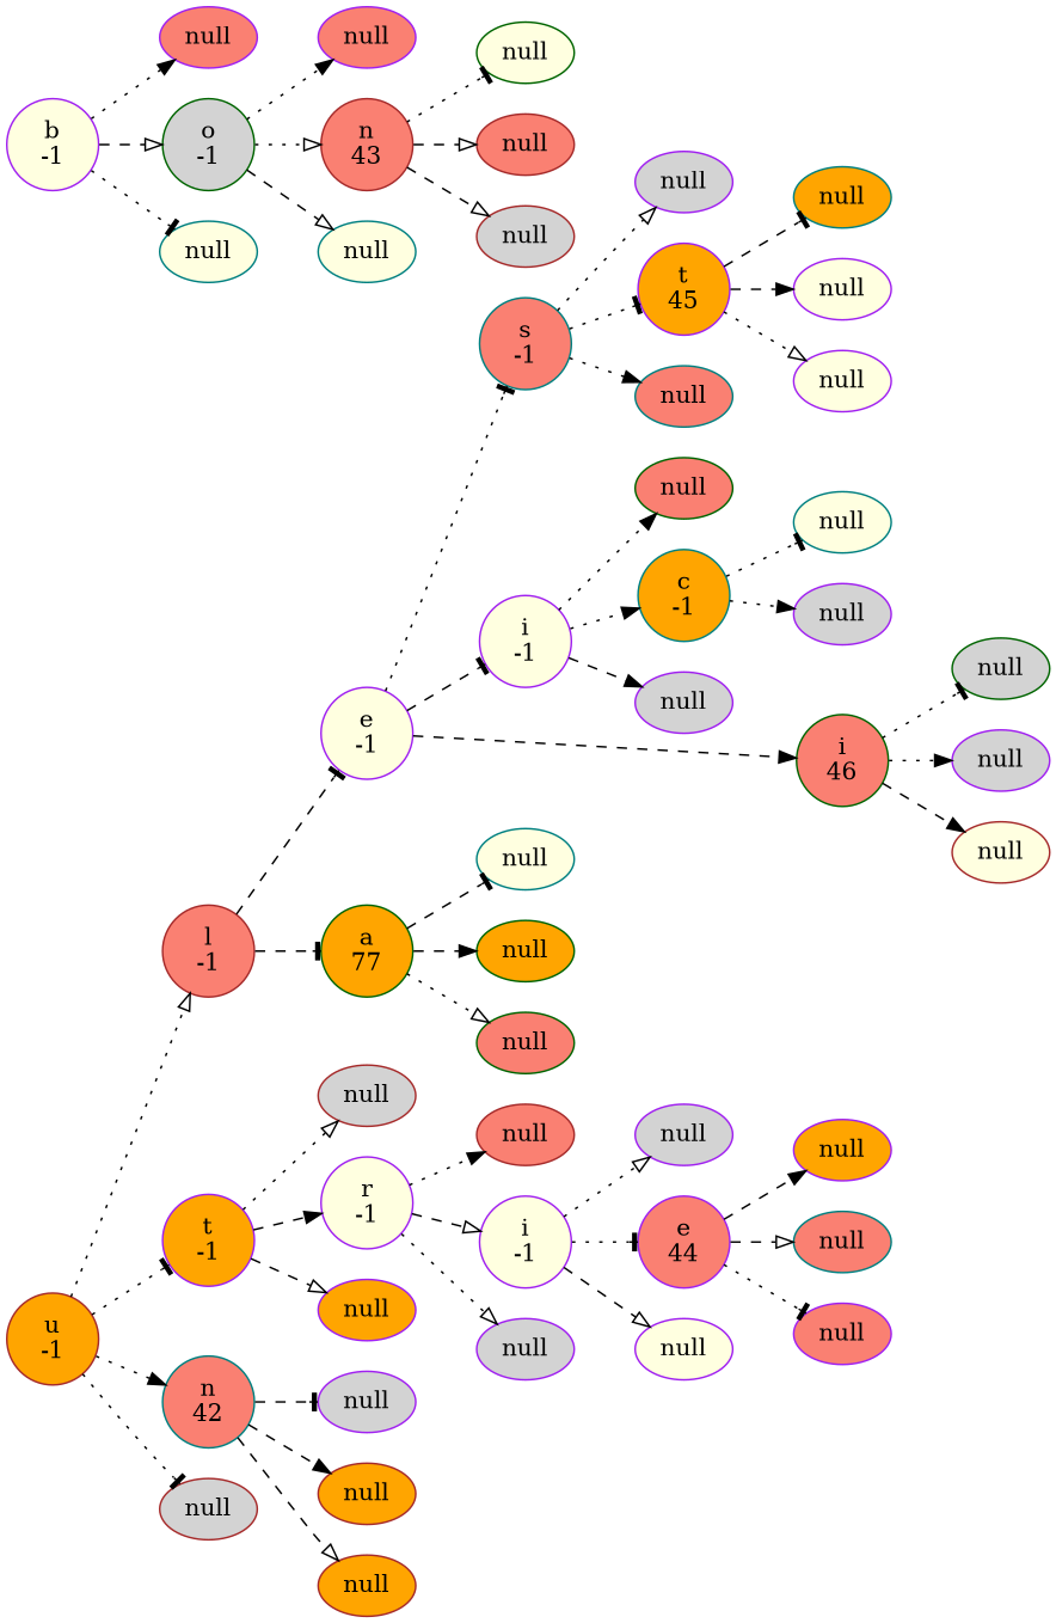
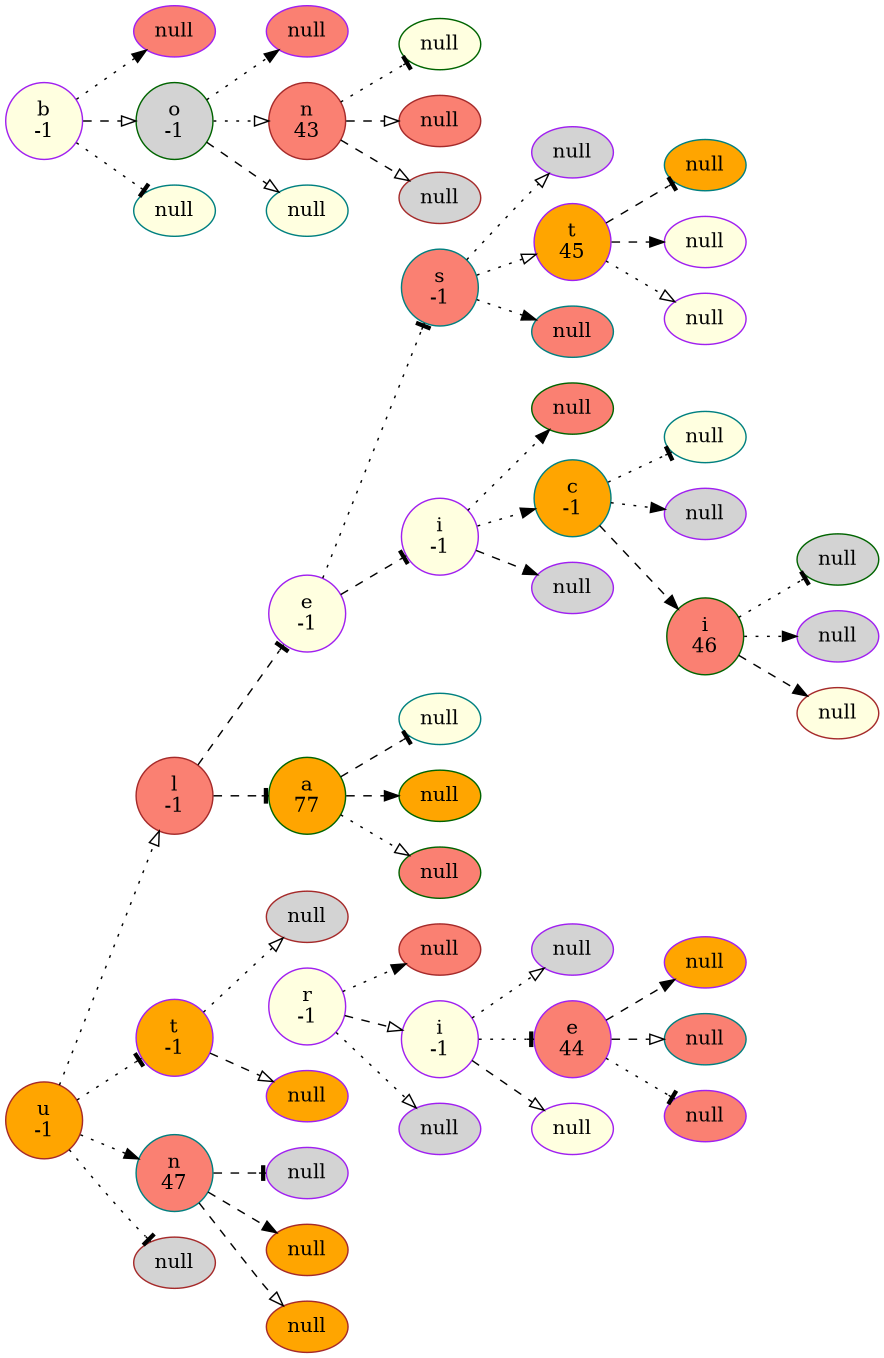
  digraph {
    rankdir=LR
    node [color=purple fillcolor=salmon style=filled]
    edge [arrowhead=onormal style=dotted]
    n1 [color=brown label="l\n-1"]
    n2 [fillcolor=lightyellow label="e\n-1"]
    n3 [color=darkgreen fillcolor=orange label="a\n77"]
    n4 [color=teal label="s\n-1"]
    n5 [fillcolor=lightyellow label="i\n-1"]
    n6 [color=teal fillcolor=lightyellow label=null]
    n7 [color=darkgreen fillcolor=orange label=null]
    n8 [color=darkgreen label=null]
    n9 [color=brown fillcolor=orange label="u\n-1"]
    n10 [fillcolor=orange label="t\n-1"]
-   n11 [color=teal label="n\n42"]
+   n11 [color=teal label="n\n47"]
    n12 [color=brown fillcolor=lightgrey label=null]
    n13 [fillcolor=lightyellow label="b\n-1"]
    n14 [label=null]
    n15 [color=darkgreen fillcolor=lightgrey label="o\n-1"]
    n16 [color=teal fillcolor=lightyellow label=null]
    n17 [fillcolor=lightgrey label=null]
    n18 [fillcolor=orange label="t\n45"]
    n19 [color=teal label=null]
    n20 [color=darkgreen label=null]
    n21 [color=teal fillcolor=orange label="c\n-1"]
    n22 [fillcolor=lightgrey label=null]
    n23 [label=null]
    n24 [color=brown label="n\n43"]
    n25 [color=teal fillcolor=lightyellow label=null]
    n26 [color=darkgreen fillcolor=lightyellow label=null]
    n27 [color=brown label=null]
    n28 [color=brown fillcolor=lightgrey label=null]
    n29 [color=teal fillcolor=orange label=null]
    n30 [fillcolor=lightyellow label=null]
    n31 [fillcolor=lightyellow label=null]
    n32 [color=teal fillcolor=lightyellow label=null]
    n33 [color=darkgreen label="i\n46"]
    n34 [fillcolor=lightgrey label=null]
    n35 [color=darkgreen fillcolor=lightgrey label=null]
    n36 [fillcolor=lightgrey label=null]
    n37 [color=brown fillcolor=lightyellow label=null]
    n38 [color=brown fillcolor=lightgrey label=null]
    n39 [fillcolor=lightyellow label="r\n-1"]
    n40 [fillcolor=orange label=null]
    n41 [fillcolor=lightgrey label=null]
    n42 [color=brown fillcolor=orange label=null]
    n43 [color=brown fillcolor=orange label=null]
    n44 [color=brown label=null]
    n45 [fillcolor=lightyellow label="i\n-1"]
    n46 [fillcolor=lightgrey label=null]
    n47 [fillcolor=lightgrey label=null]
    n48 [label="e\n44"]
    n49 [fillcolor=lightyellow label=null]
    n50 [fillcolor=orange label=null]
    n51 [color=teal label=null]
    n52 [label=null]
    n1 -> n2 [arrowhead=tee style=dashed]
    n1 -> n3 [arrowhead=tee style=dashed]
    n2 -> n4 [arrowhead=tee]
    n2 -> n5 [arrowhead=tee style=dashed]
    n3 -> n6 [arrowhead=tee style=dashed]
    n3 -> n7 [arrowhead=normal style=dashed]
    n3 -> n8
    n4 -> n17
-   n4 -> n18 [arrowhead=tee]
+   n4 -> n18
    n4 -> n19 [arrowhead=normal]
    n5 -> n20 [arrowhead=normal]
    n5 -> n21 [arrowhead=normal]
    n5 -> n22 [arrowhead=normal style=dashed]
    n9 -> n1
    n9 -> n10 [arrowhead=tee]
    n9 -> n11 [arrowhead=normal]
    n9 -> n12 [arrowhead=tee]
    n10 -> n38
-   n10 -> n39 [arrowhead=normal style=dashed]
    n10 -> n40 [style=dashed]
    n11 -> n41 [arrowhead=tee style=dashed]
    n11 -> n42 [arrowhead=normal style=dashed]
    n11 -> n43 [style=dashed]
    n13 -> n14 [arrowhead=normal]
    n13 -> n15 [style=dashed]
    n13 -> n16 [arrowhead=tee]
    n15 -> n23 [arrowhead=normal]
    n15 -> n24
    n15 -> n25 [style=dashed]
    n18 -> n29 [arrowhead=tee style=dashed]
    n18 -> n30 [arrowhead=normal style=dashed]
    n18 -> n31
    n21 -> n32 [arrowhead=tee]
-   n2 -> n33 [arrowhead=normal style=dashed]
+   n21 -> n33 [arrowhead=normal style=dashed]
    n21 -> n34 [arrowhead=normal]
    n24 -> n26 [arrowhead=tee]
    n24 -> n27 [style=dashed]
    n24 -> n28 [style=dashed]
    n33 -> n35 [arrowhead=tee]
    n33 -> n36 [arrowhead=normal]
    n33 -> n37 [arrowhead=normal style=dashed]
    n39 -> n44 [arrowhead=normal]
    n39 -> n45 [style=dashed]
    n39 -> n46
    n45 -> n47
    n45 -> n48 [arrowhead=tee]
    n45 -> n49 [style=dashed]
    n48 -> n50 [arrowhead=normal style=dashed]
    n48 -> n51 [style=dashed]
    n48 -> n52 [arrowhead=tee]
  }
